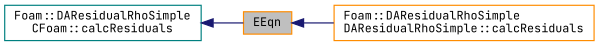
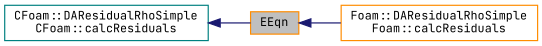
  digraph {
    fontname="JetBrains Mono"
    rankdir=LR
    node [color=darkorange fontname="JetBrains Mono" fontsize=10 shape=record]
    edge [color=midnightblue dir=back fontname="JetBrains Mono" fontsize=10 labelfontname=Helvetica labelfontsize=10 style=solid]
    n1 [fillcolor=grey75 fontcolor=black height=0.2 label=EEqn style=filled width=0.4]
-   n2 [height=0.2 label="Foam::DAResidualRhoSimple\lDAResidualRhoSimple::calcResiduals" width=0.4]
-   n3 [color=teal height=0.2 label="Foam::DAResidualRhoSimple\lCFoam::calcResiduals" width=0.4]
+   n2 [height=0.2 label="Foam::DAResidualRhoSimple\lFoam::calcResiduals" width=0.4]
+   n3 [color=teal height=0.2 label="CFoam::DAResidualRhoSimple\lCFoam::calcResiduals" width=0.4]
    n1 -> n2
    n3 -> n1
  }
